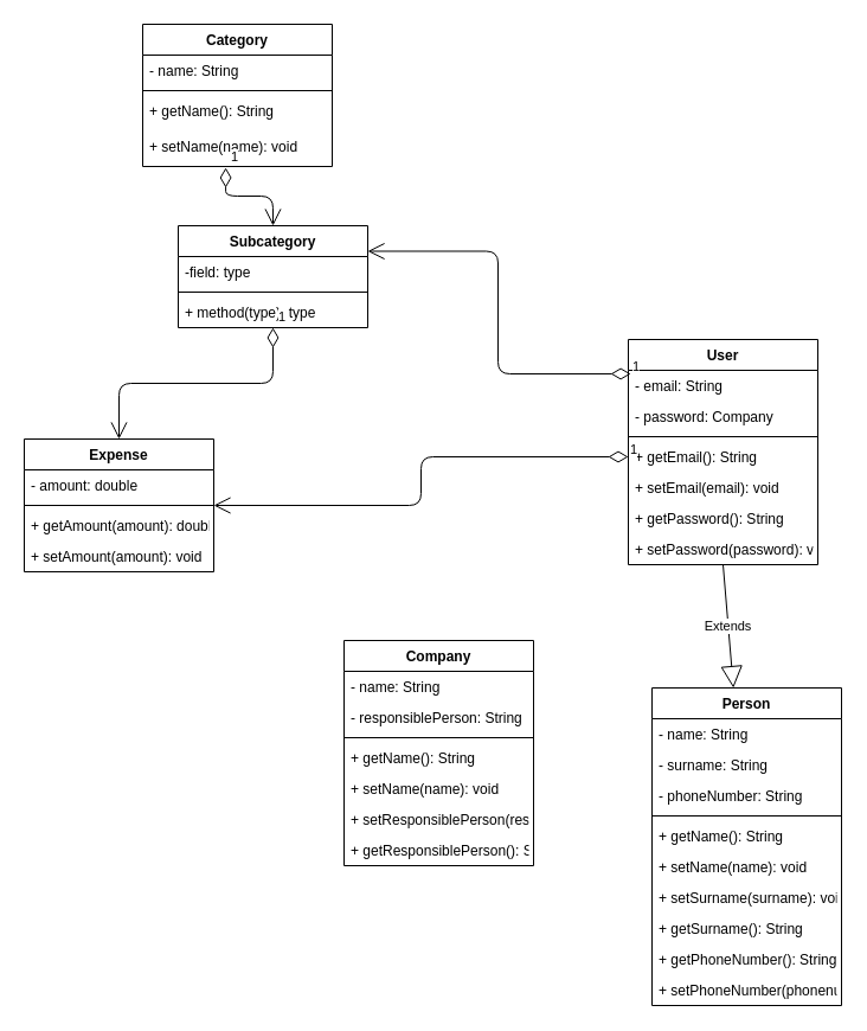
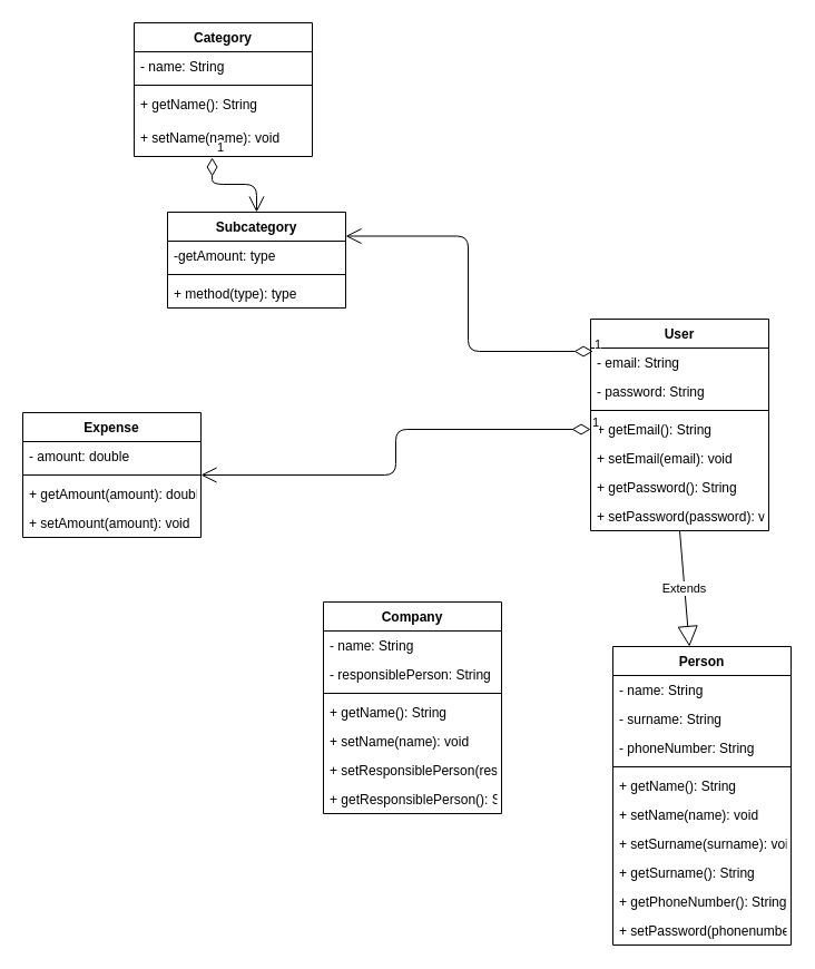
  <mxCell id="0" />
  <mxCell id="1" parent="0" />
  <mxCell id="2" value="Category&#10;" style="swimlane;fontStyle=1;align=center;verticalAlign=top;childLayout=stackLayout;horizontal=1;startSize=26;horizontalStack=0;resizeParent=1;resizeParentMax=0;resizeLast=0;collapsible=1;marginBottom=0;" vertex="1" parent="1"><mxGeometry x="120" y="20" width="160" height="120" as="geometry" /></mxCell>
  <mxCell id="3" value="- name: String&#10;" style="text;strokeColor=none;fillColor=none;align=left;verticalAlign=top;spacingLeft=4;spacingRight=4;overflow=hidden;rotatable=0;points=[[0,0.5],[1,0.5]];portConstraint=eastwest;" vertex="1" parent="2"><mxGeometry y="26" width="160" height="26" as="geometry" /></mxCell>
  <mxCell id="4" value="" style="line;strokeWidth=1;fillColor=none;align=left;verticalAlign=middle;spacingTop=-1;spacingLeft=3;spacingRight=3;rotatable=0;labelPosition=right;points=[];portConstraint=eastwest;" vertex="1" parent="2"><mxGeometry y="52" width="160" height="8" as="geometry" /></mxCell>
  <mxCell id="5" value="+ getName(): String" style="text;strokeColor=none;fillColor=none;align=left;verticalAlign=top;spacingLeft=4;spacingRight=4;overflow=hidden;rotatable=0;points=[[0,0.5],[1,0.5]];portConstraint=eastwest;" vertex="1" parent="2"><mxGeometry y="60" width="160" height="30" as="geometry" /></mxCell>
  <mxCell id="6" value="+ setName(name): void" style="text;strokeColor=none;fillColor=none;align=left;verticalAlign=top;spacingLeft=4;spacingRight=4;overflow=hidden;rotatable=0;points=[[0,0.5],[1,0.5]];portConstraint=eastwest;" vertex="1" parent="2"><mxGeometry y="90" width="160" height="30" as="geometry" /></mxCell>
  <mxCell id="7" value="User" style="swimlane;fontStyle=1;align=center;verticalAlign=top;childLayout=stackLayout;horizontal=1;startSize=26;horizontalStack=0;resizeParent=1;resizeParentMax=0;resizeLast=0;collapsible=1;marginBottom=0;" vertex="1" parent="1"><mxGeometry x="530" y="286" width="160" height="190" as="geometry" /></mxCell>
  <mxCell id="8" value="- email: String" style="text;strokeColor=none;fillColor=none;align=left;verticalAlign=top;spacingLeft=4;spacingRight=4;overflow=hidden;rotatable=0;points=[[0,0.5],[1,0.5]];portConstraint=eastwest;" vertex="1" parent="7"><mxGeometry y="26" width="160" height="26" as="geometry" /></mxCell>
- <mxCell id="9" value="- password: Company" style="text;strokeColor=none;fillColor=none;align=left;verticalAlign=top;spacingLeft=4;spacingRight=4;overflow=hidden;rotatable=0;points=[[0,0.5],[1,0.5]];portConstraint=eastwest;" vertex="1" parent="7"><mxGeometry y="52" width="160" height="26" as="geometry" /></mxCell>
+ <mxCell id="9" value="- password: String" style="text;strokeColor=none;fillColor=none;align=left;verticalAlign=top;spacingLeft=4;spacingRight=4;overflow=hidden;rotatable=0;points=[[0,0.5],[1,0.5]];portConstraint=eastwest;" vertex="1" parent="7"><mxGeometry y="52" width="160" height="26" as="geometry" /></mxCell>
  <mxCell id="10" value="" style="line;strokeWidth=1;fillColor=none;align=left;verticalAlign=middle;spacingTop=-1;spacingLeft=3;spacingRight=3;rotatable=0;labelPosition=right;points=[];portConstraint=eastwest;" vertex="1" parent="7"><mxGeometry y="78" width="160" height="8" as="geometry" /></mxCell>
  <mxCell id="11" value="+ getEmail(): String" style="text;strokeColor=none;fillColor=none;align=left;verticalAlign=top;spacingLeft=4;spacingRight=4;overflow=hidden;rotatable=0;points=[[0,0.5],[1,0.5]];portConstraint=eastwest;" vertex="1" parent="7"><mxGeometry y="86" width="160" height="26" as="geometry" /></mxCell>
  <mxCell id="12" value="+ setEmail(email): void" style="text;strokeColor=none;fillColor=none;align=left;verticalAlign=top;spacingLeft=4;spacingRight=4;overflow=hidden;rotatable=0;points=[[0,0.5],[1,0.5]];portConstraint=eastwest;" vertex="1" parent="7"><mxGeometry y="112" width="160" height="26" as="geometry" /></mxCell>
  <mxCell id="13" value="+ getPassword(): String" style="text;strokeColor=none;fillColor=none;align=left;verticalAlign=top;spacingLeft=4;spacingRight=4;overflow=hidden;rotatable=0;points=[[0,0.5],[1,0.5]];portConstraint=eastwest;" vertex="1" parent="7"><mxGeometry y="138" width="160" height="26" as="geometry" /></mxCell>
  <mxCell id="14" value="+ setPassword(password): void" style="text;strokeColor=none;fillColor=none;align=left;verticalAlign=top;spacingLeft=4;spacingRight=4;overflow=hidden;rotatable=0;points=[[0,0.5],[1,0.5]];portConstraint=eastwest;" vertex="1" parent="7"><mxGeometry y="164" width="160" height="26" as="geometry" /></mxCell>
  <mxCell id="15" value="Extends" style="endArrow=block;endSize=16;endFill=0;html=1;exitX=0.5;exitY=1;exitDx=0;exitDy=0;" edge="1" parent="1" source="7" target="24"><mxGeometry width="160" relative="1" as="geometry"><mxPoint x="320" y="410" as="sourcePoint" /><mxPoint x="480" y="410" as="targetPoint" /></mxGeometry></mxCell>
  <mxCell id="16" value="Company" style="swimlane;fontStyle=1;align=center;verticalAlign=top;childLayout=stackLayout;horizontal=1;startSize=26;horizontalStack=0;resizeParent=1;resizeParentMax=0;resizeLast=0;collapsible=1;marginBottom=0;" vertex="1" parent="1"><mxGeometry x="290" y="540" width="160" height="190" as="geometry" /></mxCell>
  <mxCell id="17" value="- name: String&#10;" style="text;strokeColor=none;fillColor=none;align=left;verticalAlign=top;spacingLeft=4;spacingRight=4;overflow=hidden;rotatable=0;points=[[0,0.5],[1,0.5]];portConstraint=eastwest;" vertex="1" parent="16"><mxGeometry y="26" width="160" height="26" as="geometry" /></mxCell>
  <mxCell id="18" value="- responsiblePerson: String&#10;" style="text;strokeColor=none;fillColor=none;align=left;verticalAlign=top;spacingLeft=4;spacingRight=4;overflow=hidden;rotatable=0;points=[[0,0.5],[1,0.5]];portConstraint=eastwest;" vertex="1" parent="16"><mxGeometry y="52" width="160" height="26" as="geometry" /></mxCell>
  <mxCell id="19" value="" style="line;strokeWidth=1;fillColor=none;align=left;verticalAlign=middle;spacingTop=-1;spacingLeft=3;spacingRight=3;rotatable=0;labelPosition=right;points=[];portConstraint=eastwest;" vertex="1" parent="16"><mxGeometry y="78" width="160" height="8" as="geometry" /></mxCell>
  <mxCell id="20" value="+ getName(): String&#10;" style="text;strokeColor=none;fillColor=none;align=left;verticalAlign=top;spacingLeft=4;spacingRight=4;overflow=hidden;rotatable=0;points=[[0,0.5],[1,0.5]];portConstraint=eastwest;" vertex="1" parent="16"><mxGeometry y="86" width="160" height="26" as="geometry" /></mxCell>
  <mxCell id="21" value="+ setName(name): void&#10;" style="text;strokeColor=none;fillColor=none;align=left;verticalAlign=top;spacingLeft=4;spacingRight=4;overflow=hidden;rotatable=0;points=[[0,0.5],[1,0.5]];portConstraint=eastwest;" vertex="1" parent="16"><mxGeometry y="112" width="160" height="26" as="geometry" /></mxCell>
  <mxCell id="22" value="+ setResponsiblePerson(responsiblePerson): void&#10;" style="text;strokeColor=none;fillColor=none;align=left;verticalAlign=top;spacingLeft=4;spacingRight=4;overflow=hidden;rotatable=0;points=[[0,0.5],[1,0.5]];portConstraint=eastwest;" vertex="1" parent="16"><mxGeometry y="138" width="160" height="26" as="geometry" /></mxCell>
  <mxCell id="23" value="+ getResponsiblePerson(): String&#10;" style="text;strokeColor=none;fillColor=none;align=left;verticalAlign=top;spacingLeft=4;spacingRight=4;overflow=hidden;rotatable=0;points=[[0,0.5],[1,0.5]];portConstraint=eastwest;" vertex="1" parent="16"><mxGeometry y="164" width="160" height="26" as="geometry" /></mxCell>
  <mxCell id="24" value="Person" style="swimlane;fontStyle=1;align=center;verticalAlign=top;childLayout=stackLayout;horizontal=1;startSize=26;horizontalStack=0;resizeParent=1;resizeParentMax=0;resizeLast=0;collapsible=1;marginBottom=0;" vertex="1" parent="1"><mxGeometry x="550" y="580" width="160" height="268" as="geometry" /></mxCell>
  <mxCell id="25" value="- name: String&#10;" style="text;strokeColor=none;fillColor=none;align=left;verticalAlign=top;spacingLeft=4;spacingRight=4;overflow=hidden;rotatable=0;points=[[0,0.5],[1,0.5]];portConstraint=eastwest;" vertex="1" parent="24"><mxGeometry y="26" width="160" height="26" as="geometry" /></mxCell>
  <mxCell id="26" value="- surname: String&#10;" style="text;strokeColor=none;fillColor=none;align=left;verticalAlign=top;spacingLeft=4;spacingRight=4;overflow=hidden;rotatable=0;points=[[0,0.5],[1,0.5]];portConstraint=eastwest;" vertex="1" parent="24"><mxGeometry y="52" width="160" height="26" as="geometry" /></mxCell>
  <mxCell id="27" value="- phoneNumber: String&#10;" style="text;strokeColor=none;fillColor=none;align=left;verticalAlign=top;spacingLeft=4;spacingRight=4;overflow=hidden;rotatable=0;points=[[0,0.5],[1,0.5]];portConstraint=eastwest;" vertex="1" parent="24"><mxGeometry y="78" width="160" height="26" as="geometry" /></mxCell>
  <mxCell id="28" value="" style="line;strokeWidth=1;fillColor=none;align=left;verticalAlign=middle;spacingTop=-1;spacingLeft=3;spacingRight=3;rotatable=0;labelPosition=right;points=[];portConstraint=eastwest;" vertex="1" parent="24"><mxGeometry y="104" width="160" height="8" as="geometry" /></mxCell>
  <mxCell id="29" value="+ getName(): String&#10;" style="text;strokeColor=none;fillColor=none;align=left;verticalAlign=top;spacingLeft=4;spacingRight=4;overflow=hidden;rotatable=0;points=[[0,0.5],[1,0.5]];portConstraint=eastwest;" vertex="1" parent="24"><mxGeometry y="112" width="160" height="26" as="geometry" /></mxCell>
  <mxCell id="30" value="+ setName(name): void&#10;" style="text;strokeColor=none;fillColor=none;align=left;verticalAlign=top;spacingLeft=4;spacingRight=4;overflow=hidden;rotatable=0;points=[[0,0.5],[1,0.5]];portConstraint=eastwest;" vertex="1" parent="24"><mxGeometry y="138" width="160" height="26" as="geometry" /></mxCell>
  <mxCell id="31" value="+ setSurname(surname): void&#10;" style="text;strokeColor=none;fillColor=none;align=left;verticalAlign=top;spacingLeft=4;spacingRight=4;overflow=hidden;rotatable=0;points=[[0,0.5],[1,0.5]];portConstraint=eastwest;" vertex="1" parent="24"><mxGeometry y="164" width="160" height="26" as="geometry" /></mxCell>
  <mxCell id="32" value="+ getSurname(): String&#10;" style="text;strokeColor=none;fillColor=none;align=left;verticalAlign=top;spacingLeft=4;spacingRight=4;overflow=hidden;rotatable=0;points=[[0,0.5],[1,0.5]];portConstraint=eastwest;" vertex="1" parent="24"><mxGeometry y="190" width="160" height="26" as="geometry" /></mxCell>
  <mxCell id="33" value="+ getPhoneNumber(): String&#10;" style="text;strokeColor=none;fillColor=none;align=left;verticalAlign=top;spacingLeft=4;spacingRight=4;overflow=hidden;rotatable=0;points=[[0,0.5],[1,0.5]];portConstraint=eastwest;" vertex="1" parent="24"><mxGeometry y="216" width="160" height="26" as="geometry" /></mxCell>
- <mxCell id="34" value="+ setPhoneNumber(phonenumber): void&#10;" style="text;strokeColor=none;fillColor=none;align=left;verticalAlign=top;spacingLeft=4;spacingRight=4;overflow=hidden;rotatable=0;points=[[0,0.5],[1,0.5]];portConstraint=eastwest;" vertex="1" parent="24"><mxGeometry y="242" width="160" height="26" as="geometry" /></mxCell>
+ <mxCell id="34" value="+ setPassword(phonenumber): void&#10;" style="text;strokeColor=none;fillColor=none;align=left;verticalAlign=top;spacingLeft=4;spacingRight=4;overflow=hidden;rotatable=0;points=[[0,0.5],[1,0.5]];portConstraint=eastwest;" vertex="1" parent="24"><mxGeometry y="242" width="160" height="26" as="geometry" /></mxCell>
  <mxCell id="35" value="Subcategory" style="swimlane;fontStyle=1;align=center;verticalAlign=top;childLayout=stackLayout;horizontal=1;startSize=26;horizontalStack=0;resizeParent=1;resizeParentMax=0;resizeLast=0;collapsible=1;marginBottom=0;" vertex="1" parent="1"><mxGeometry x="150" y="190" width="160" height="86" as="geometry" /></mxCell>
- <mxCell id="36" value="-field: type" style="text;strokeColor=none;fillColor=none;align=left;verticalAlign=top;spacingLeft=4;spacingRight=4;overflow=hidden;rotatable=0;points=[[0,0.5],[1,0.5]];portConstraint=eastwest;" vertex="1" parent="35"><mxGeometry y="26" width="160" height="26" as="geometry" /></mxCell>
+ <mxCell id="36" value="-getAmount: type" style="text;strokeColor=none;fillColor=none;align=left;verticalAlign=top;spacingLeft=4;spacingRight=4;overflow=hidden;rotatable=0;points=[[0,0.5],[1,0.5]];portConstraint=eastwest;" vertex="1" parent="35"><mxGeometry y="26" width="160" height="26" as="geometry" /></mxCell>
  <mxCell id="37" value="" style="line;strokeWidth=1;fillColor=none;align=left;verticalAlign=middle;spacingTop=-1;spacingLeft=3;spacingRight=3;rotatable=0;labelPosition=right;points=[];portConstraint=eastwest;" vertex="1" parent="35"><mxGeometry y="52" width="160" height="8" as="geometry" /></mxCell>
  <mxCell id="38" value="+ method(type): type" style="text;strokeColor=none;fillColor=none;align=left;verticalAlign=top;spacingLeft=4;spacingRight=4;overflow=hidden;rotatable=0;points=[[0,0.5],[1,0.5]];portConstraint=eastwest;" vertex="1" parent="35"><mxGeometry y="60" width="160" height="26" as="geometry" /></mxCell>
  <mxCell id="39" value="1" style="endArrow=open;html=1;endSize=12;startArrow=diamondThin;startSize=14;startFill=0;edgeStyle=orthogonalEdgeStyle;align=left;verticalAlign=bottom;exitX=0.438;exitY=1.033;exitDx=0;exitDy=0;exitPerimeter=0;" edge="1" parent="1" source="6" target="35"><mxGeometry x="-1" y="3" relative="1" as="geometry"><mxPoint x="320" y="410" as="sourcePoint" /><mxPoint x="480" y="410" as="targetPoint" /></mxGeometry></mxCell>
- <mxCell id="40" value="1" style="endArrow=open;html=1;endSize=12;startArrow=diamondThin;startSize=14;startFill=0;edgeStyle=orthogonalEdgeStyle;align=left;verticalAlign=bottom;exitX=0.5;exitY=1;exitDx=0;exitDy=0;entryX=0.5;entryY=0;entryDx=0;entryDy=0;" edge="1" parent="1" source="35" target="41"><mxGeometry x="-1" y="3" relative="1" as="geometry"><mxPoint x="320" y="410" as="sourcePoint" /><mxPoint x="480" y="410" as="targetPoint" /></mxGeometry></mxCell>
  <mxCell id="41" value="Expense" style="swimlane;fontStyle=1;align=center;verticalAlign=top;childLayout=stackLayout;horizontal=1;startSize=26;horizontalStack=0;resizeParent=1;resizeParentMax=0;resizeLast=0;collapsible=1;marginBottom=0;" vertex="1" parent="1"><mxGeometry x="20" y="370" width="160" height="112" as="geometry" /></mxCell>
  <mxCell id="42" value="- amount: double" style="text;strokeColor=none;fillColor=none;align=left;verticalAlign=top;spacingLeft=4;spacingRight=4;overflow=hidden;rotatable=0;points=[[0,0.5],[1,0.5]];portConstraint=eastwest;" vertex="1" parent="41"><mxGeometry y="26" width="160" height="26" as="geometry" /></mxCell>
  <mxCell id="43" value="" style="line;strokeWidth=1;fillColor=none;align=left;verticalAlign=middle;spacingTop=-1;spacingLeft=3;spacingRight=3;rotatable=0;labelPosition=right;points=[];portConstraint=eastwest;" vertex="1" parent="41"><mxGeometry y="52" width="160" height="8" as="geometry" /></mxCell>
  <mxCell id="44" value="+ getAmount(amount): double" style="text;strokeColor=none;fillColor=none;align=left;verticalAlign=top;spacingLeft=4;spacingRight=4;overflow=hidden;rotatable=0;points=[[0,0.5],[1,0.5]];portConstraint=eastwest;" vertex="1" parent="41"><mxGeometry y="60" width="160" height="26" as="geometry" /></mxCell>
  <mxCell id="45" value="+ setAmount(amount): void" style="text;strokeColor=none;fillColor=none;align=left;verticalAlign=top;spacingLeft=4;spacingRight=4;overflow=hidden;rotatable=0;points=[[0,0.5],[1,0.5]];portConstraint=eastwest;" vertex="1" parent="41"><mxGeometry y="86" width="160" height="26" as="geometry" /></mxCell>
  <mxCell id="46" value="1" style="endArrow=open;html=1;endSize=12;startArrow=diamondThin;startSize=14;startFill=0;edgeStyle=orthogonalEdgeStyle;align=left;verticalAlign=bottom;exitX=0;exitY=0.5;exitDx=0;exitDy=0;entryX=1;entryY=0.5;entryDx=0;entryDy=0;" edge="1" parent="1" source="11" target="41"><mxGeometry x="-1" y="3" relative="1" as="geometry"><mxPoint x="320" y="410" as="sourcePoint" /><mxPoint x="480" y="410" as="targetPoint" /></mxGeometry></mxCell>
  <mxCell id="47" value="1" style="endArrow=open;html=1;endSize=12;startArrow=diamondThin;startSize=14;startFill=0;edgeStyle=orthogonalEdgeStyle;align=left;verticalAlign=bottom;exitX=0.013;exitY=0.115;exitDx=0;exitDy=0;exitPerimeter=0;entryX=1;entryY=0.25;entryDx=0;entryDy=0;" edge="1" parent="1" source="8" target="35"><mxGeometry x="-1" y="3" relative="1" as="geometry"><mxPoint x="320" y="410" as="sourcePoint" /><mxPoint x="480" y="410" as="targetPoint" /></mxGeometry></mxCell>
